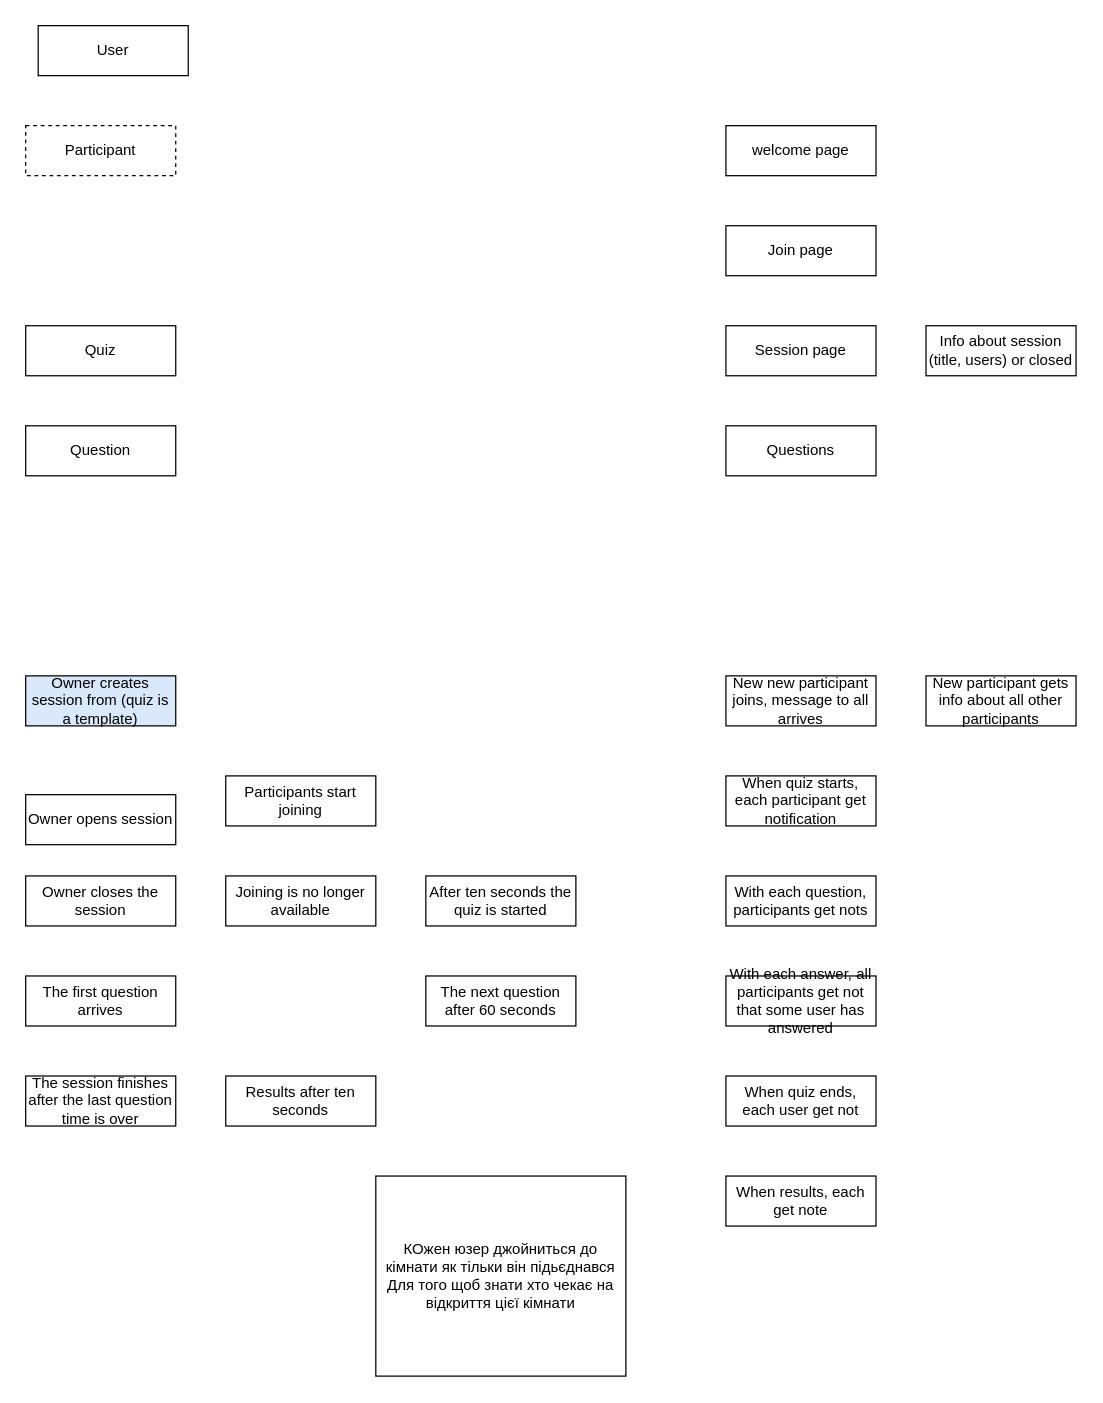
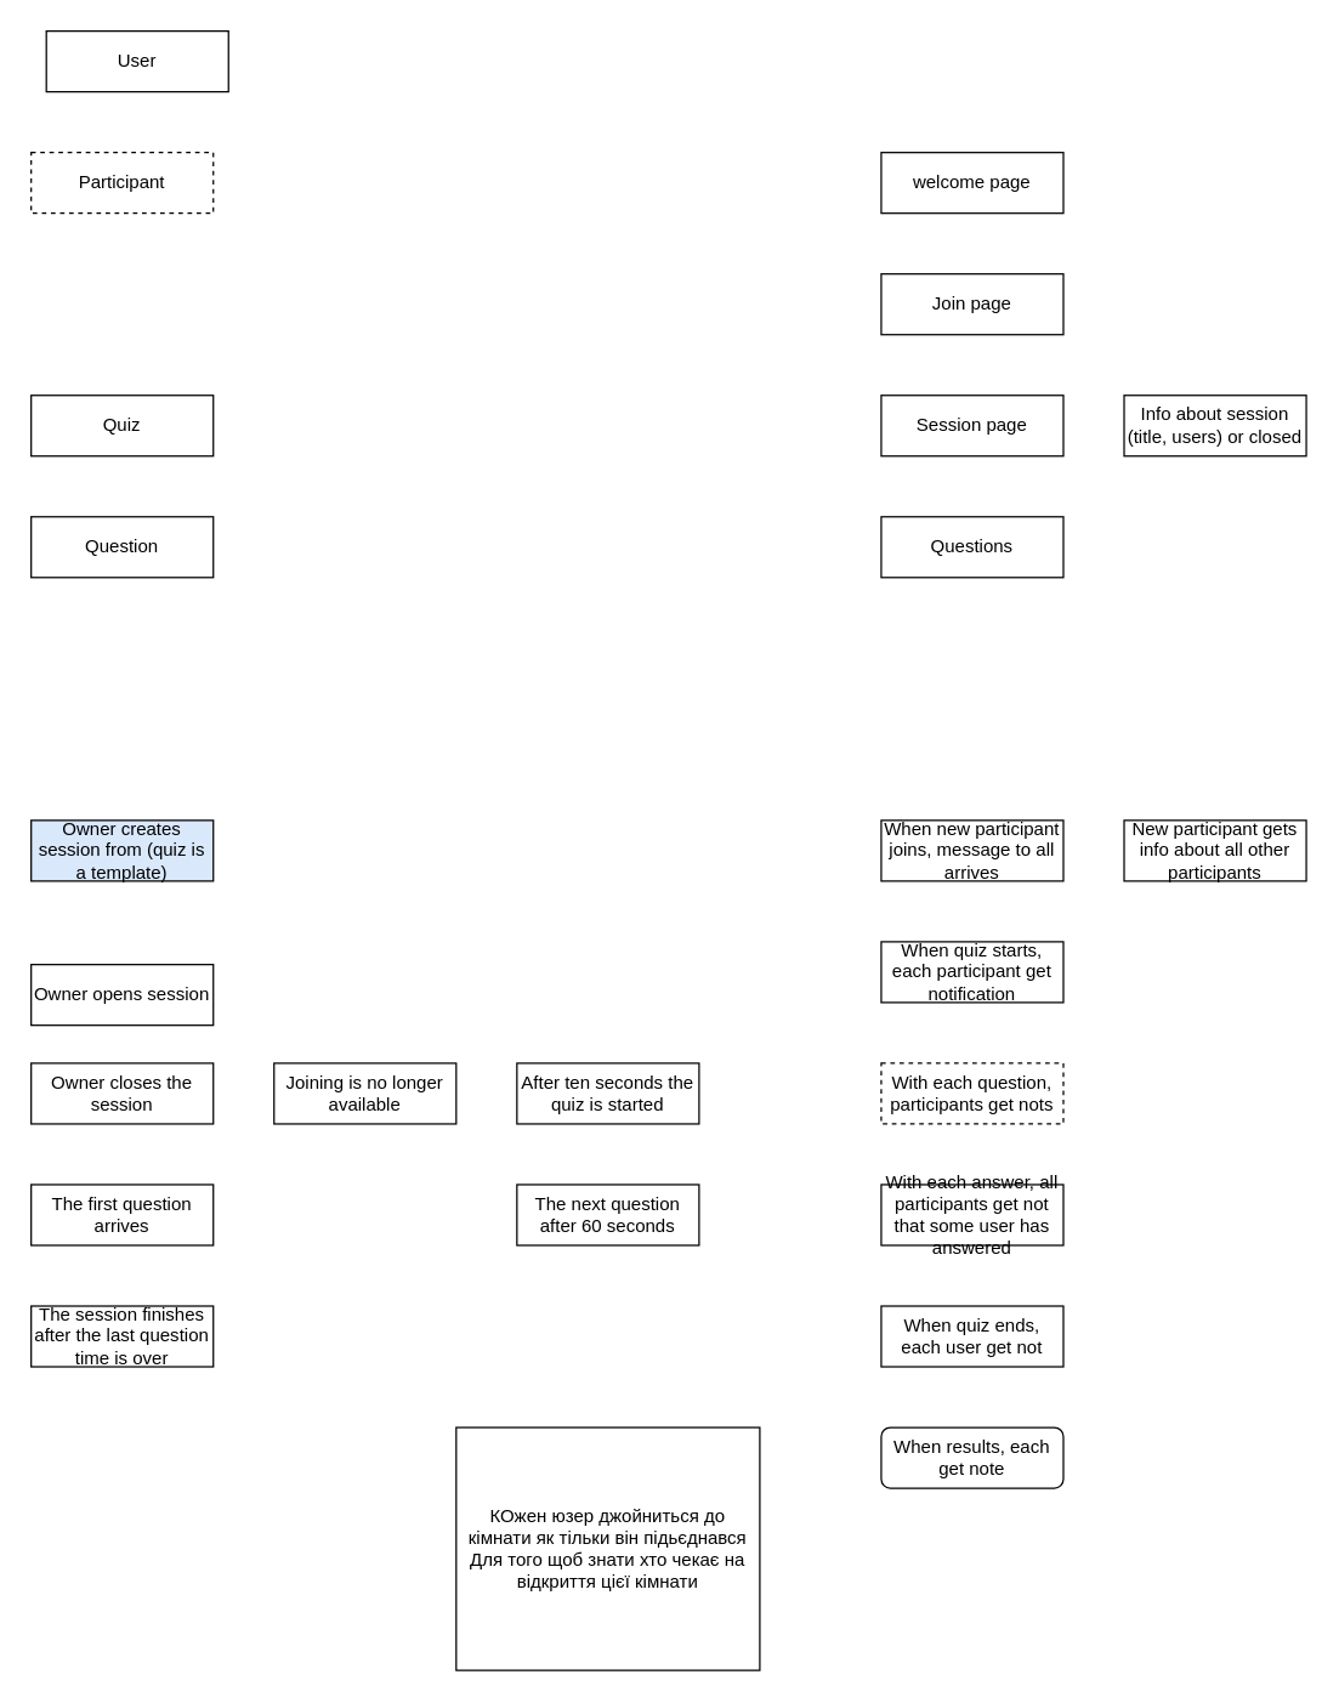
  <mxCell id="0" />
  <mxCell id="1" parent="0" />
  <mxCell id="2" value="User" style="rounded=0;whiteSpace=wrap;html=1;" parent="1" vertex="1"><mxGeometry x="30" y="20" width="120" height="40" as="geometry" /></mxCell>
  <mxCell id="3" value="Participant" style="rounded=0;whiteSpace=wrap;html=1;dashed=1;" parent="1" vertex="1"><mxGeometry x="20" y="100" width="120" height="40" as="geometry" /></mxCell>
  <mxCell id="4" value="Quiz" style="rounded=0;whiteSpace=wrap;html=1;" parent="1" vertex="1"><mxGeometry x="20" y="260" width="120" height="40" as="geometry" /></mxCell>
  <mxCell id="5" value="Question" style="rounded=0;whiteSpace=wrap;html=1;" parent="1" vertex="1"><mxGeometry x="20" y="340" width="120" height="40" as="geometry" /></mxCell>
  <mxCell id="6" value="Owner creates session from (quiz is a template)" style="rounded=0;whiteSpace=wrap;html=1;fillColor=#dae8fc;" parent="1" vertex="1"><mxGeometry x="20" y="540" width="120" height="40" as="geometry" /></mxCell>
  <mxCell id="7" value="Owner opens session" style="rounded=0;whiteSpace=wrap;html=1;" parent="1" vertex="1"><mxGeometry x="20" y="635" width="120" height="40" as="geometry" /></mxCell>
- <mxCell id="8" value="Participants start joining" style="rounded=0;whiteSpace=wrap;html=1;" parent="1" vertex="1"><mxGeometry x="180" y="620" width="120" height="40" as="geometry" /></mxCell>
  <mxCell id="9" value="Owner closes the session" style="rounded=0;whiteSpace=wrap;html=1;" parent="1" vertex="1"><mxGeometry x="20" y="700" width="120" height="40" as="geometry" /></mxCell>
  <mxCell id="10" value="Joining is no longer available" style="rounded=0;whiteSpace=wrap;html=1;" parent="1" vertex="1"><mxGeometry x="180" y="700" width="120" height="40" as="geometry" /></mxCell>
  <mxCell id="11" value="After ten seconds the quiz is started" style="rounded=0;whiteSpace=wrap;html=1;" parent="1" vertex="1"><mxGeometry x="340" y="700" width="120" height="40" as="geometry" /></mxCell>
  <mxCell id="12" value="The first question arrives" style="rounded=0;whiteSpace=wrap;html=1;" parent="1" vertex="1"><mxGeometry x="20" y="780" width="120" height="40" as="geometry" /></mxCell>
  <mxCell id="13" value="The next question after 60 seconds" style="rounded=0;whiteSpace=wrap;html=1;" parent="1" vertex="1"><mxGeometry x="340" y="780" width="120" height="40" as="geometry" /></mxCell>
  <mxCell id="14" value="The session finishes after the last question time is over" style="rounded=0;whiteSpace=wrap;html=1;" parent="1" vertex="1"><mxGeometry x="20" y="860" width="120" height="40" as="geometry" /></mxCell>
- <mxCell id="15" value="Results after ten seconds" style="rounded=0;whiteSpace=wrap;html=1;" parent="1" vertex="1"><mxGeometry x="180" y="860" width="120" height="40" as="geometry" /></mxCell>
- <mxCell id="16" value="New new participant joins, message to all arrives" style="rounded=0;whiteSpace=wrap;html=1;" parent="1" vertex="1"><mxGeometry x="580" y="540" width="120" height="40" as="geometry" /></mxCell>
+ <mxCell id="16" value="When new participant joins, message to all arrives" style="rounded=0;whiteSpace=wrap;html=1;" parent="1" vertex="1"><mxGeometry x="580" y="540" width="120" height="40" as="geometry" /></mxCell>
  <mxCell id="17" value="New participant gets info about all other participants" style="rounded=0;whiteSpace=wrap;html=1;" parent="1" vertex="1"><mxGeometry x="740" y="540" width="120" height="40" as="geometry" /></mxCell>
  <mxCell id="18" value="When quiz starts, each participant get notification" style="rounded=0;whiteSpace=wrap;html=1;" parent="1" vertex="1"><mxGeometry x="580" y="620" width="120" height="40" as="geometry" /></mxCell>
- <mxCell id="19" value="With each question, participants get nots" style="rounded=0;whiteSpace=wrap;html=1;" parent="1" vertex="1"><mxGeometry x="580" y="700" width="120" height="40" as="geometry" /></mxCell>
+ <mxCell id="19" value="With each question, participants get nots" style="rounded=0;whiteSpace=wrap;html=1;dashed=1;" parent="1" vertex="1"><mxGeometry x="580" y="700" width="120" height="40" as="geometry" /></mxCell>
  <mxCell id="20" value="With each answer, all participants get not that some user has answered" style="rounded=0;whiteSpace=wrap;html=1;" parent="1" vertex="1"><mxGeometry x="580" y="780" width="120" height="40" as="geometry" /></mxCell>
  <mxCell id="21" value="When quiz ends, each user get not" style="rounded=0;whiteSpace=wrap;html=1;" parent="1" vertex="1"><mxGeometry x="580" y="860" width="120" height="40" as="geometry" /></mxCell>
- <mxCell id="22" value="When results, each get note" style="rounded=0;whiteSpace=wrap;html=1;" parent="1" vertex="1"><mxGeometry x="580" y="940" width="120" height="40" as="geometry" /></mxCell>
+ <mxCell id="22" value="When results, each get note" style="whiteSpace=wrap;html=1;rounded=1;" parent="1" vertex="1"><mxGeometry x="580" y="940" width="120" height="40" as="geometry" /></mxCell>
  <mxCell id="23" value="welcome page" style="rounded=0;whiteSpace=wrap;html=1;" parent="1" vertex="1"><mxGeometry x="580" y="100" width="120" height="40" as="geometry" /></mxCell>
  <mxCell id="24" value="Join page" style="rounded=0;whiteSpace=wrap;html=1;" parent="1" vertex="1"><mxGeometry x="580" y="180" width="120" height="40" as="geometry" /></mxCell>
  <mxCell id="25" value="Session page" style="rounded=0;whiteSpace=wrap;html=1;" parent="1" vertex="1"><mxGeometry x="580" y="260" width="120" height="40" as="geometry" /></mxCell>
  <mxCell id="26" value="Info about session (title, users) or closed" style="rounded=0;whiteSpace=wrap;html=1;" parent="1" vertex="1"><mxGeometry x="740" y="260" width="120" height="40" as="geometry" /></mxCell>
  <mxCell id="27" value="Questions" style="rounded=0;whiteSpace=wrap;html=1;" parent="1" vertex="1"><mxGeometry x="580" y="340" width="120" height="40" as="geometry" /></mxCell>
  <mxCell id="28" value="КОжен юзер джойниться до кімнати як тільки він підьєднався&lt;br&gt;Для того щоб знати хто чекає на відкриття цієї кімнати" style="rounded=0;whiteSpace=wrap;html=1;" vertex="1" parent="1"><mxGeometry x="300" y="940" width="200" height="160" as="geometry" /></mxCell>
